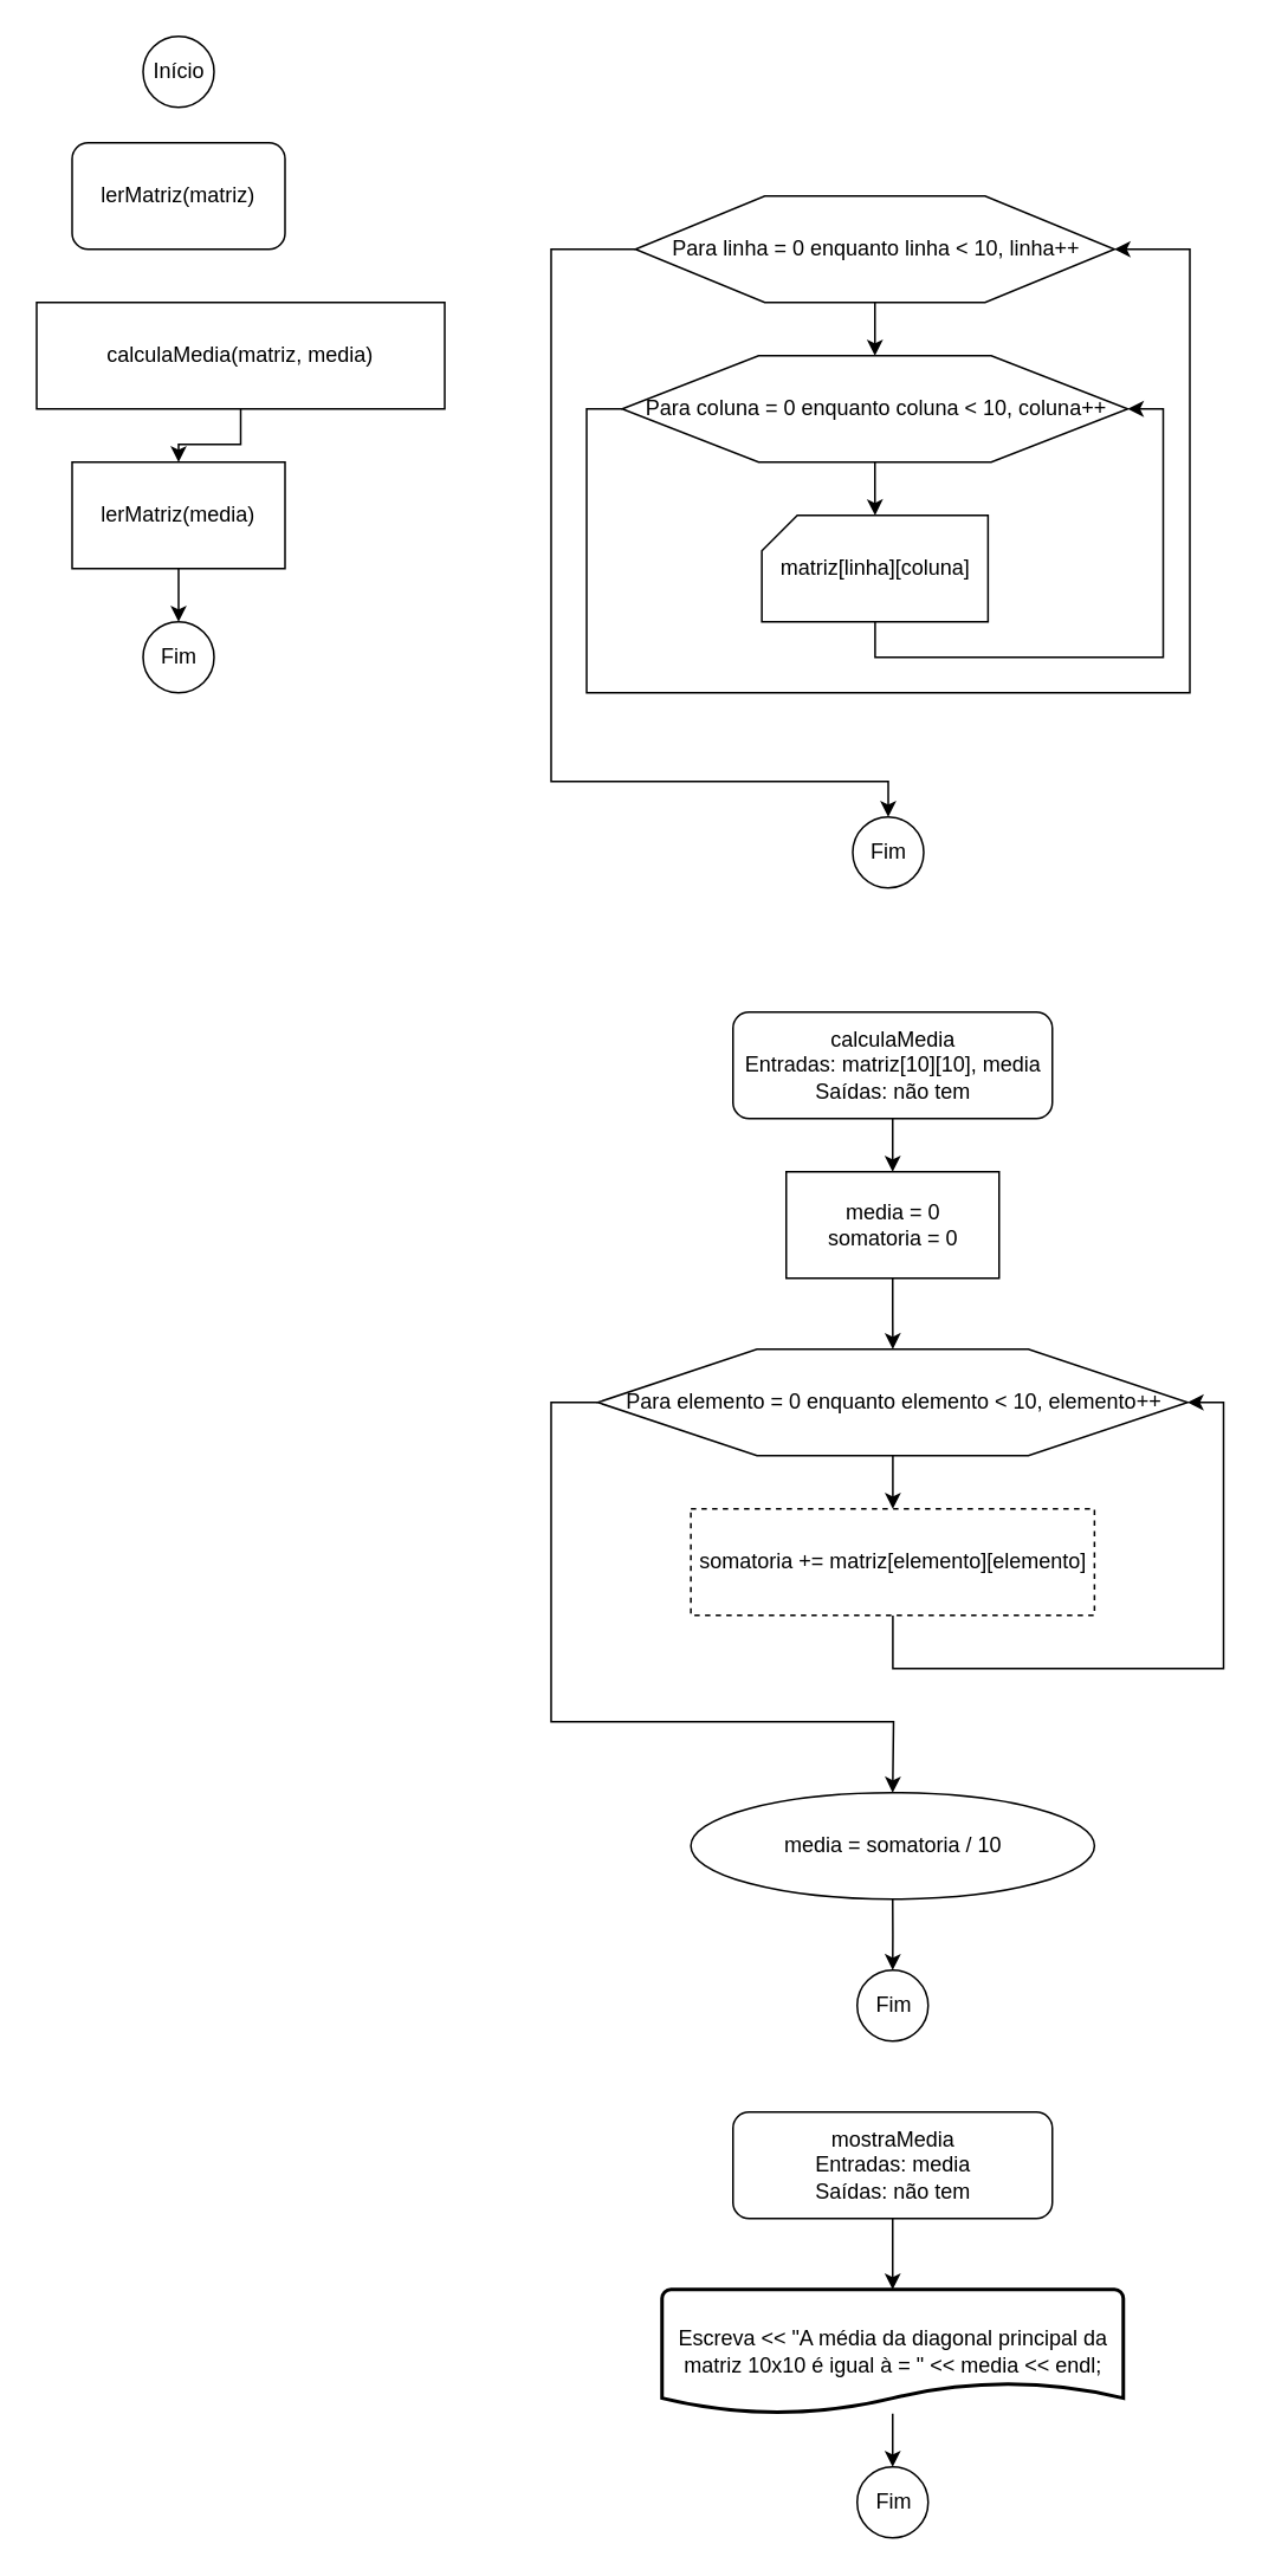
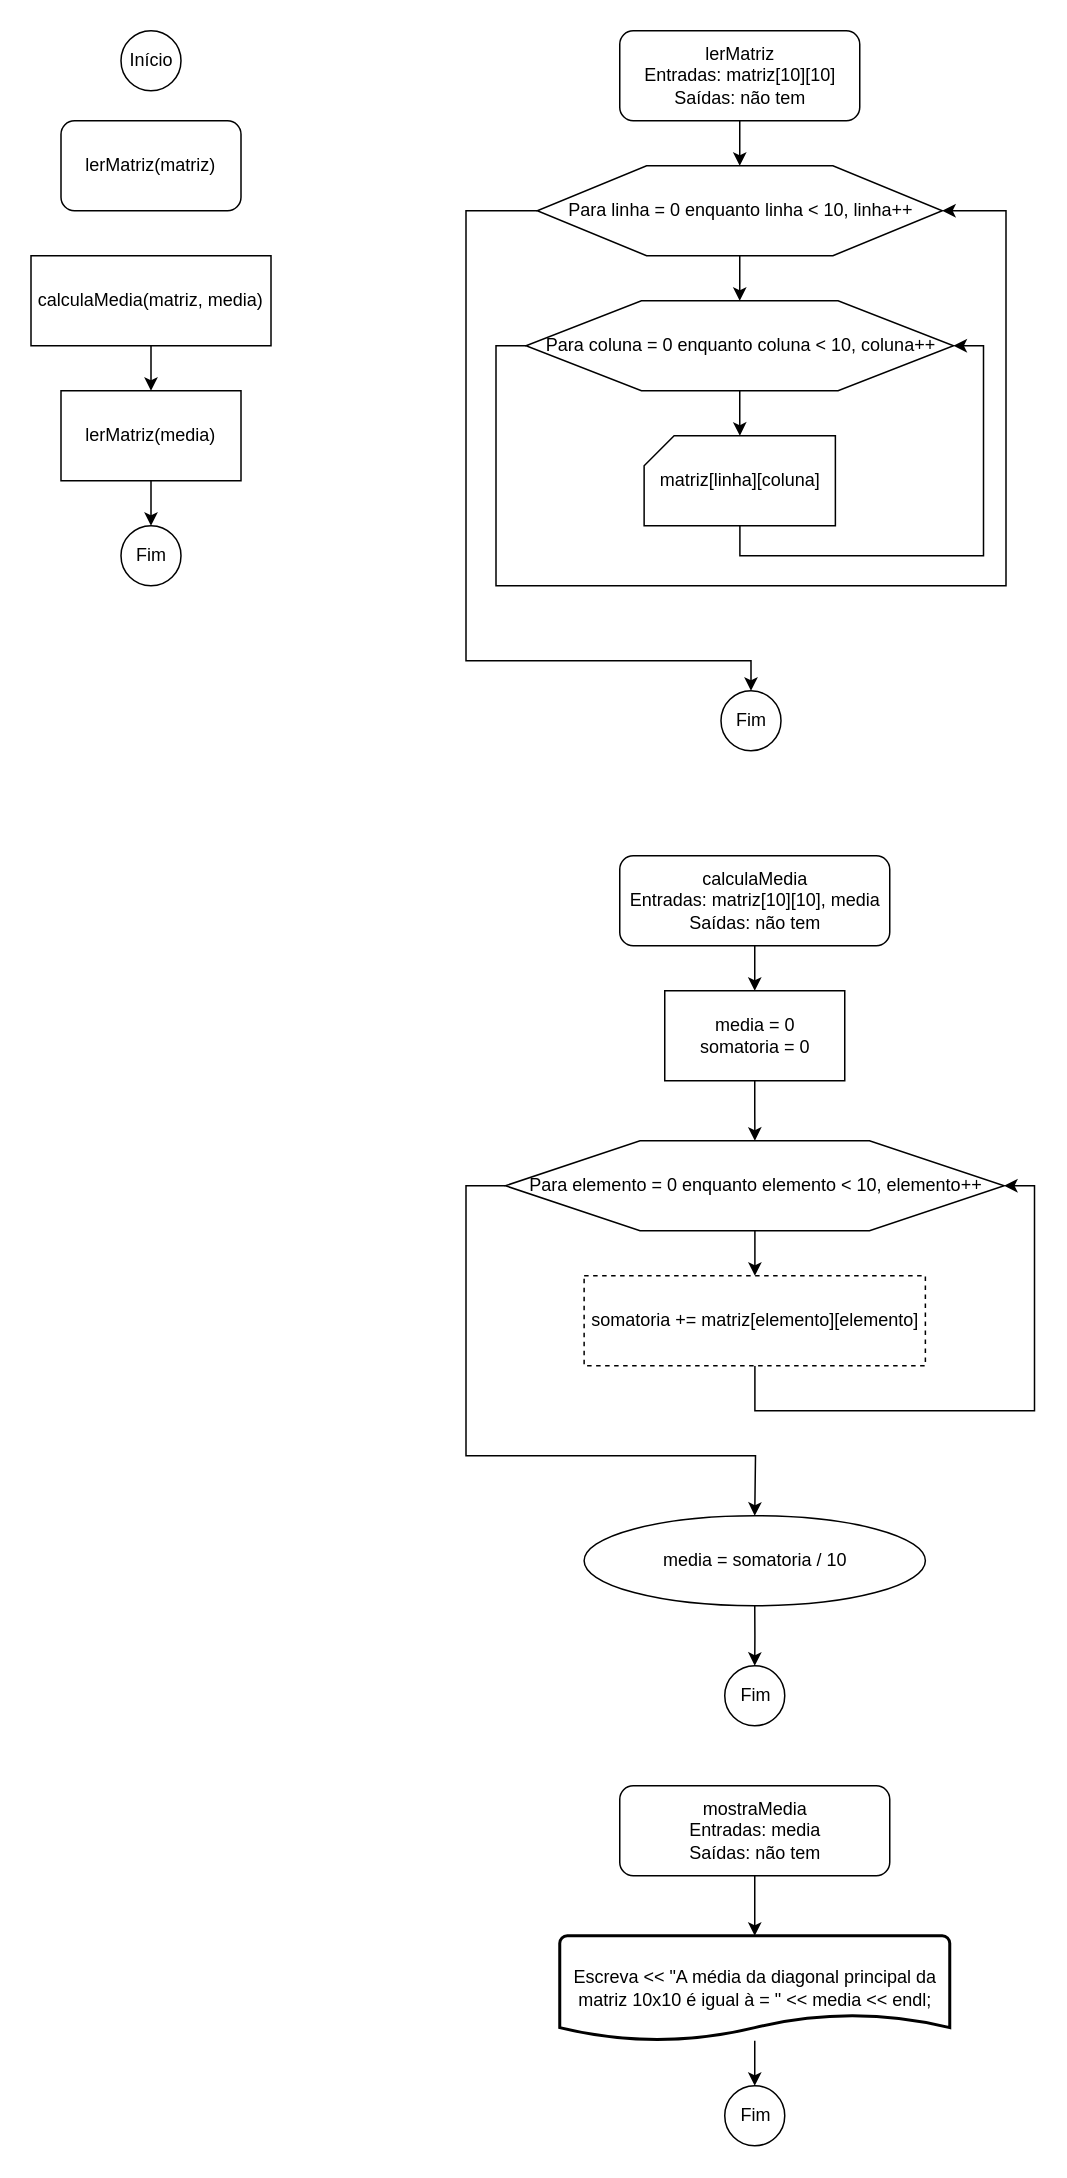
  <mxCell id="0" />
  <mxCell id="1" parent="0" />
  <mxCell id="2" value="Início" style="verticalLabelPosition=middle;verticalAlign=middle;html=1;shape=mxgraph.flowchart.on-page_reference;labelPosition=center;align=center;" parent="1" vertex="1"><mxGeometry x="80" y="20" width="40" height="40" as="geometry" /></mxCell>
  <mxCell id="3" value="lerMatriz(matriz)" style="whiteSpace=wrap;html=1;rounded=1;" parent="1" vertex="1"><mxGeometry x="40" y="80" width="120" height="60" as="geometry" /></mxCell>
  <mxCell id="4" value="" style="edgeStyle=orthogonalEdgeStyle;rounded=0;orthogonalLoop=1;jettySize=auto;html=1;" parent="1" source="5" target="7" edge="1"><mxGeometry relative="1" as="geometry" /></mxCell>
- <mxCell id="5" value="calculaMedia(matriz, media)" style="rounded=0;whiteSpace=wrap;html=1;" parent="1" vertex="1"><mxGeometry x="20" y="170" width="230" height="60" as="geometry" /></mxCell>
+ <mxCell id="5" value="calculaMedia(matriz, media)" style="rounded=0;whiteSpace=wrap;html=1;" parent="1" vertex="1"><mxGeometry y="170" width="160" height="60" as="geometry" x="20" /></mxCell>
  <mxCell id="6" value="" style="edgeStyle=orthogonalEdgeStyle;rounded=0;orthogonalLoop=1;jettySize=auto;html=1;" parent="1" source="7" target="8" edge="1"><mxGeometry relative="1" as="geometry" /></mxCell>
  <mxCell id="7" value="lerMatriz(media)" style="rounded=0;whiteSpace=wrap;html=1;" parent="1" vertex="1"><mxGeometry x="40" y="260" width="120" height="60" as="geometry" /></mxCell>
  <mxCell id="8" value="Fim" style="verticalLabelPosition=middle;verticalAlign=middle;html=1;shape=mxgraph.flowchart.on-page_reference;labelPosition=center;align=center;" parent="1" vertex="1"><mxGeometry x="80" y="350" width="40" height="40" as="geometry" /></mxCell>
+ <mxCell id="9" value="" style="edgeStyle=orthogonalEdgeStyle;rounded=0;orthogonalLoop=1;jettySize=auto;html=1;" parent="1" source="10" target="13" edge="1"><mxGeometry relative="1" as="geometry" /></mxCell>
+ <mxCell id="10" value="lerMatriz&lt;br&gt;Entradas: matriz[10][10]&lt;br&gt;Saídas: não tem" style="rounded=1;whiteSpace=wrap;html=1;" parent="1" vertex="1"><mxGeometry x="412.5" y="20" width="160" height="60" as="geometry" /></mxCell>
  <mxCell id="11" value="" style="edgeStyle=orthogonalEdgeStyle;rounded=0;orthogonalLoop=1;jettySize=auto;html=1;" parent="1" source="13" target="16" edge="1"><mxGeometry relative="1" as="geometry" /></mxCell>
  <mxCell id="12" style="edgeStyle=orthogonalEdgeStyle;rounded=0;orthogonalLoop=1;jettySize=auto;html=1;" parent="1" source="13" target="19" edge="1"><mxGeometry relative="1" as="geometry"><Array as="points"><mxPoint x="310" y="140" /><mxPoint x="310" y="440" /><mxPoint x="500" y="440" /></Array></mxGeometry></mxCell>
  <mxCell id="13" value="Para linha = 0 enquanto linha &amp;lt; 10, linha++" style="verticalLabelPosition=middle;verticalAlign=middle;html=1;shape=hexagon;perimeter=hexagonPerimeter2;arcSize=6;size=0.27;labelPosition=center;align=center;" parent="1" vertex="1"><mxGeometry x="357.5" y="110" width="270" height="60" as="geometry" /></mxCell>
  <mxCell id="14" value="" style="edgeStyle=orthogonalEdgeStyle;rounded=0;orthogonalLoop=1;jettySize=auto;html=1;" parent="1" source="16" target="18" edge="1"><mxGeometry relative="1" as="geometry" /></mxCell>
  <mxCell id="15" style="edgeStyle=orthogonalEdgeStyle;rounded=0;orthogonalLoop=1;jettySize=auto;html=1;entryX=1;entryY=0.5;entryDx=0;entryDy=0;" parent="1" source="16" target="13" edge="1"><mxGeometry relative="1" as="geometry"><Array as="points"><mxPoint x="330" y="230" /><mxPoint x="330" y="390" /><mxPoint x="670" y="390" /><mxPoint x="670" y="140" /></Array></mxGeometry></mxCell>
  <mxCell id="16" value="Para coluna = 0 enquanto coluna &amp;lt; 10, coluna++" style="verticalLabelPosition=middle;verticalAlign=middle;html=1;shape=hexagon;perimeter=hexagonPerimeter2;arcSize=6;size=0.27;labelPosition=center;align=center;" parent="1" vertex="1"><mxGeometry x="350" y="200" width="285" height="60" as="geometry" /></mxCell>
  <mxCell id="17" style="edgeStyle=orthogonalEdgeStyle;rounded=0;orthogonalLoop=1;jettySize=auto;html=1;entryX=1;entryY=0.5;entryDx=0;entryDy=0;" parent="1" source="18" target="16" edge="1"><mxGeometry relative="1" as="geometry"><Array as="points"><mxPoint x="493" y="370" /><mxPoint x="655" y="370" /><mxPoint x="655" y="230" /></Array></mxGeometry></mxCell>
  <mxCell id="18" value="matriz[linha][coluna]" style="verticalLabelPosition=middle;verticalAlign=middle;html=1;shape=card;whiteSpace=wrap;size=20;arcSize=12;labelPosition=center;align=center;" parent="1" vertex="1"><mxGeometry x="428.75" y="290" width="127.5" height="60" as="geometry" /></mxCell>
  <mxCell id="19" value="Fim" style="verticalLabelPosition=middle;verticalAlign=middle;html=1;shape=mxgraph.flowchart.on-page_reference;labelPosition=center;align=center;" parent="1" vertex="1"><mxGeometry x="480" y="460" width="40" height="40" as="geometry" /></mxCell>
  <mxCell id="20" value="" style="edgeStyle=orthogonalEdgeStyle;rounded=0;orthogonalLoop=1;jettySize=auto;html=1;" edge="1" parent="1" source="21" target="26"><mxGeometry relative="1" as="geometry" /></mxCell>
  <mxCell id="21" value="calculaMedia&lt;br&gt;Entradas: matriz[10][10], media&lt;br&gt;Saídas: não tem" style="rounded=1;whiteSpace=wrap;html=1;" vertex="1" parent="1"><mxGeometry x="412.5" y="570" width="180" height="60" as="geometry" /></mxCell>
  <mxCell id="22" value="" style="edgeStyle=orthogonalEdgeStyle;rounded=0;orthogonalLoop=1;jettySize=auto;html=1;" edge="1" parent="1" source="24" target="28"><mxGeometry relative="1" as="geometry" /></mxCell>
  <mxCell id="23" style="edgeStyle=orthogonalEdgeStyle;rounded=0;orthogonalLoop=1;jettySize=auto;html=1;" edge="1" parent="1" source="24" target="30"><mxGeometry relative="1" as="geometry"><Array as="points"><mxPoint x="310" y="790" /><mxPoint x="310" y="970" /><mxPoint x="503" y="970" /></Array></mxGeometry></mxCell>
  <mxCell id="24" value="Para elemento = 0 enquanto elemento &amp;lt; 10, elemento++" style="verticalLabelPosition=middle;verticalAlign=middle;html=1;shape=hexagon;perimeter=hexagonPerimeter2;arcSize=6;size=0.27;labelPosition=center;align=center;" vertex="1" parent="1"><mxGeometry x="336.25" y="760" width="332.5" height="60" as="geometry" /></mxCell>
  <mxCell id="25" value="" style="edgeStyle=orthogonalEdgeStyle;rounded=0;orthogonalLoop=1;jettySize=auto;html=1;" edge="1" parent="1" source="26" target="24"><mxGeometry relative="1" as="geometry" /></mxCell>
  <mxCell id="26" value="media = 0&lt;br&gt;somatoria = 0" style="rounded=0;whiteSpace=wrap;html=1;" vertex="1" parent="1"><mxGeometry x="442.5" y="660" width="120" height="60" as="geometry" /></mxCell>
  <mxCell id="27" style="edgeStyle=orthogonalEdgeStyle;rounded=0;orthogonalLoop=1;jettySize=auto;html=1;entryX=1;entryY=0.5;entryDx=0;entryDy=0;" edge="1" parent="1" source="28" target="24"><mxGeometry relative="1" as="geometry"><Array as="points"><mxPoint x="503" y="940" /><mxPoint x="689" y="940" /><mxPoint x="689" y="790" /></Array></mxGeometry></mxCell>
  <mxCell id="28" value="somatoria += matriz[elemento][elemento]" style="rounded=0;whiteSpace=wrap;html=1;dashed=1;" vertex="1" parent="1"><mxGeometry x="388.75" y="850" width="227.5" height="60" as="geometry" /></mxCell>
  <mxCell id="29" value="" style="edgeStyle=orthogonalEdgeStyle;rounded=0;orthogonalLoop=1;jettySize=auto;html=1;" edge="1" parent="1" source="30" target="31"><mxGeometry relative="1" as="geometry" /></mxCell>
  <mxCell id="30" value="media = somatoria / 10" style="ellipse;whiteSpace=wrap;html=1;" vertex="1" parent="1"><mxGeometry x="388.75" y="1010" width="227.5" height="60" as="geometry" /></mxCell>
  <mxCell id="31" value="Fim" style="verticalLabelPosition=middle;verticalAlign=middle;html=1;shape=mxgraph.flowchart.on-page_reference;labelPosition=center;align=center;" vertex="1" parent="1"><mxGeometry x="482.5" y="1110" width="40" height="40" as="geometry" /></mxCell>
  <mxCell id="32" value="" style="edgeStyle=orthogonalEdgeStyle;rounded=0;orthogonalLoop=1;jettySize=auto;html=1;" edge="1" parent="1" source="33" target="35"><mxGeometry relative="1" as="geometry" /></mxCell>
  <mxCell id="33" value="mostraMedia&lt;br&gt;Entradas: media&lt;br&gt;Saídas: não tem" style="rounded=1;whiteSpace=wrap;html=1;" vertex="1" parent="1"><mxGeometry x="412.5" y="1190" width="180" height="60" as="geometry" /></mxCell>
  <mxCell id="34" value="" style="edgeStyle=orthogonalEdgeStyle;rounded=0;orthogonalLoop=1;jettySize=auto;html=1;" edge="1" parent="1" source="35" target="36"><mxGeometry relative="1" as="geometry" /></mxCell>
  <mxCell id="35" value="Escreva &amp;lt;&amp;lt; &quot;A média da diagonal principal da matriz 10x10 é igual à = &quot; &amp;lt;&amp;lt; media &amp;lt;&amp;lt; endl;" style="strokeWidth=2;html=1;shape=mxgraph.flowchart.document2;whiteSpace=wrap;size=0.25;" vertex="1" parent="1"><mxGeometry x="372.5" y="1290" width="260" height="70" as="geometry" /></mxCell>
  <mxCell id="36" value="Fim" style="verticalLabelPosition=middle;verticalAlign=middle;html=1;shape=mxgraph.flowchart.on-page_reference;labelPosition=center;align=center;" vertex="1" parent="1"><mxGeometry x="482.5" y="1390" width="40" height="40" as="geometry" /></mxCell>
